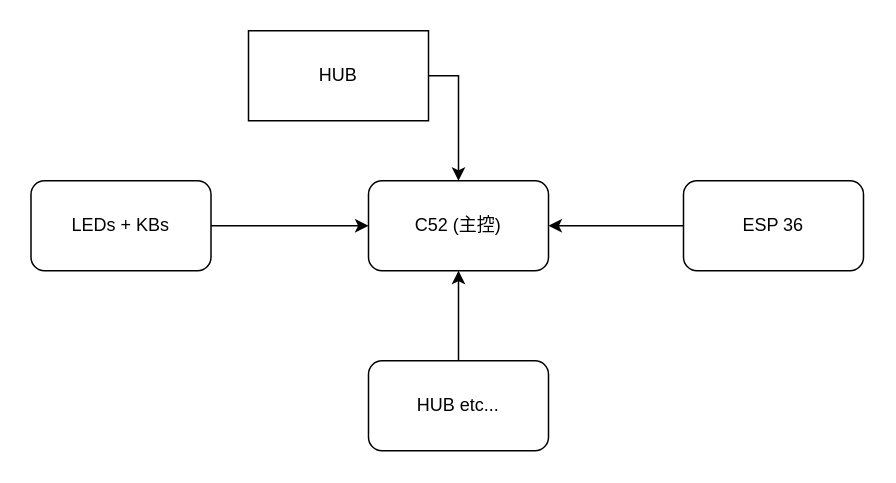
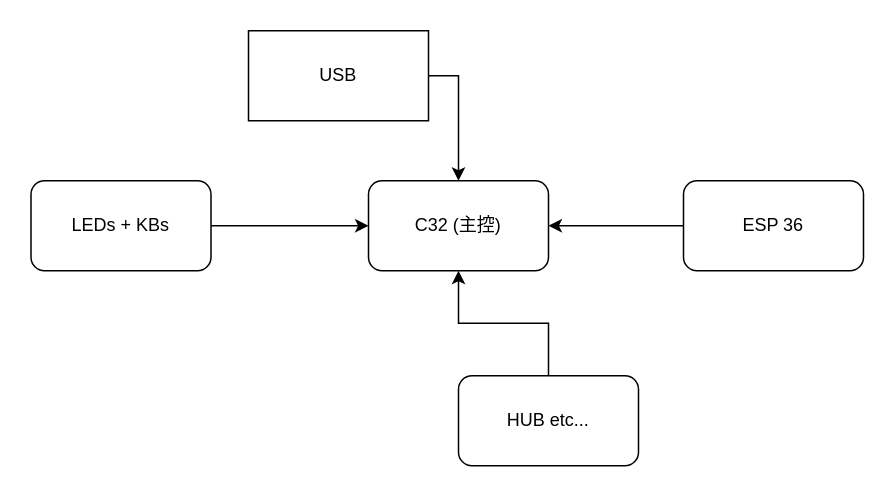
  <mxCell id="0" />
  <mxCell id="1" parent="0" />
- <mxCell id="2" value="C52 (主控)" style="rounded=1;whiteSpace=wrap;html=1;" parent="1" vertex="1"><mxGeometry x="245" y="120" width="120" height="60" as="geometry" /></mxCell>
+ <mxCell id="2" value="C32 (主控)" style="rounded=1;whiteSpace=wrap;html=1;" parent="1" vertex="1"><mxGeometry x="245" y="120" width="120" height="60" as="geometry" /></mxCell>
  <mxCell id="3" style="edgeStyle=orthogonalEdgeStyle;rounded=0;orthogonalLoop=1;jettySize=auto;html=1;" parent="1" source="4" target="2" edge="1"><mxGeometry relative="1" as="geometry" /></mxCell>
  <mxCell id="4" value="LEDs + KBs" style="rounded=1;whiteSpace=wrap;html=1;" parent="1" vertex="1"><mxGeometry x="20" y="120" width="120" height="60" as="geometry" /></mxCell>
  <mxCell id="5" style="edgeStyle=orthogonalEdgeStyle;rounded=0;orthogonalLoop=1;jettySize=auto;html=1;" parent="1" source="6" target="2" edge="1"><mxGeometry relative="1" as="geometry" /></mxCell>
  <mxCell id="6" value="ESP 36" style="rounded=1;whiteSpace=wrap;html=1;" parent="1" vertex="1"><mxGeometry x="455" y="120" width="120" height="60" as="geometry" /></mxCell>
  <mxCell id="7" style="edgeStyle=orthogonalEdgeStyle;rounded=0;orthogonalLoop=1;jettySize=auto;html=1;" parent="1" source="8" target="2" edge="1"><mxGeometry relative="1" as="geometry" /></mxCell>
- <mxCell id="8" value="HUB etc..." style="rounded=1;whiteSpace=wrap;html=1;" parent="1" vertex="1"><mxGeometry x="245" y="240" width="120" height="60" as="geometry" /></mxCell>
+ <mxCell id="8" value="HUB etc..." style="rounded=1;whiteSpace=wrap;html=1;" parent="1" vertex="1"><mxGeometry x="305" y="250" width="120" height="60" as="geometry" /></mxCell>
  <mxCell id="9" style="edgeStyle=orthogonalEdgeStyle;rounded=0;orthogonalLoop=1;jettySize=auto;html=1;entryX=0.5;entryY=0;entryDx=0;entryDy=0;" parent="1" source="10" target="2" edge="1"><mxGeometry relative="1" as="geometry"><Array as="points"><mxPoint x="305" y="50" /></Array></mxGeometry></mxCell>
- <mxCell id="10" value="HUB" style="rounded=0;whiteSpace=wrap;html=1;" parent="1" vertex="1"><mxGeometry x="165" y="20" width="120" height="60" as="geometry" /></mxCell>
+ <mxCell id="10" value="USB" style="rounded=0;whiteSpace=wrap;html=1;" parent="1" vertex="1"><mxGeometry x="165" y="20" width="120" height="60" as="geometry" /></mxCell>
